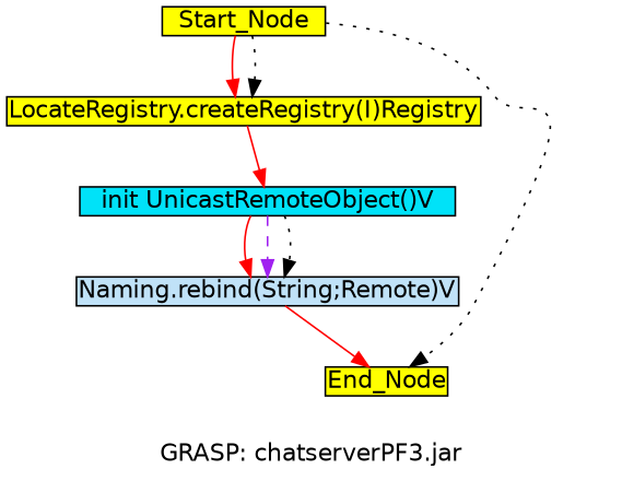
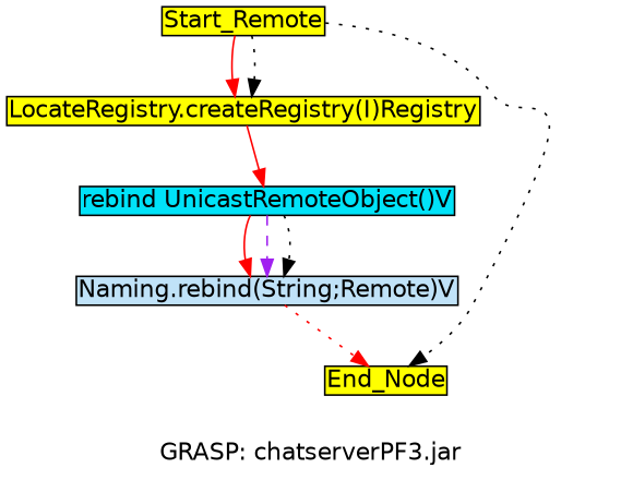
  digraph {
    fontname="DejaVu Sans"
    label="GRASP: chatserverPF3.jar"
    node [fillcolor=yellow fontname="DejaVu Sans" margin=0.02 shape=box style=filled]
    edge [color=red fontname="DejaVu Sans" style=solid]
-   Start_Node [height=0 width=0]
+   Start_Node [height=0 width=0 label=Start_Remote]
    "LocateRegistry.createRegistry(I)Registry" [height=0 width=0]
    End_Node [height=0 width=0]
-   "init UnicastRemoteObject()V" [fillcolor="#00e2f8" height=0 width=0]
+   "init UnicastRemoteObject()V" [fillcolor="#00e2f8" height=0 width=0 label="rebind UnicastRemoteObject()V"]
    "Naming.rebind(String;Remote)V" [fillcolor="#c0e2f8" height=0 width=0]
    Start_Node -> "LocateRegistry.createRegistry(I)Registry"
    Start_Node -> "LocateRegistry.createRegistry(I)Registry" [color=black style=dotted]
    Start_Node -> End_Node [color=black style=dotted]
    "LocateRegistry.createRegistry(I)Registry" -> "init UnicastRemoteObject()V"
    "init UnicastRemoteObject()V" -> "Naming.rebind(String;Remote)V"
    "init UnicastRemoteObject()V" -> "Naming.rebind(String;Remote)V" [color=purple style=dashed]
    "init UnicastRemoteObject()V" -> "Naming.rebind(String;Remote)V" [color=black style=dotted]
-   "Naming.rebind(String;Remote)V" -> End_Node
+   "Naming.rebind(String;Remote)V" -> End_Node [style=dotted]
  }
